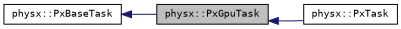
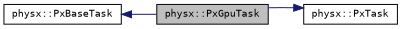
  digraph {
    fontname="DejaVu Sans Mono"
    rankdir=LR
    node [color=black fillcolor=white fontname="DejaVu Sans Mono" fontsize=10 shape=record style=filled]
    edge [color=midnightblue dir=back fontname="DejaVu Sans Mono" fontsize=10 labelfontname=Helvetica labelfontsize=10 style=solid]
    n1 [fillcolor=grey75 fontcolor=black height=0.2 label="physx::PxGpuTask" width=0.4]
    n2 [height=0.2 label="physx::PxTask" width=0.4]
    n3 [height=0.2 label="physx::PxBaseTask" width=0.4]
-   n1 -> n2
+   n2 -> n1
    n3 -> n1
  }
